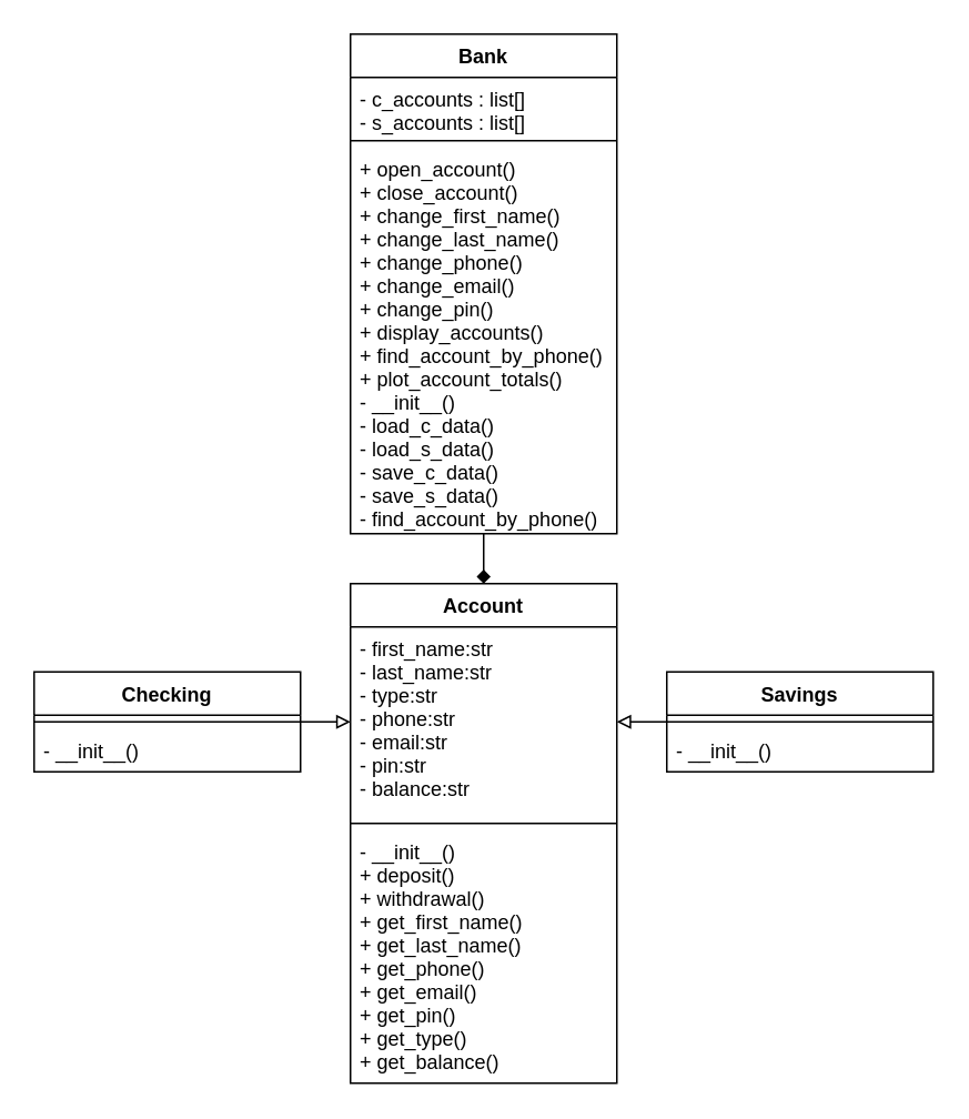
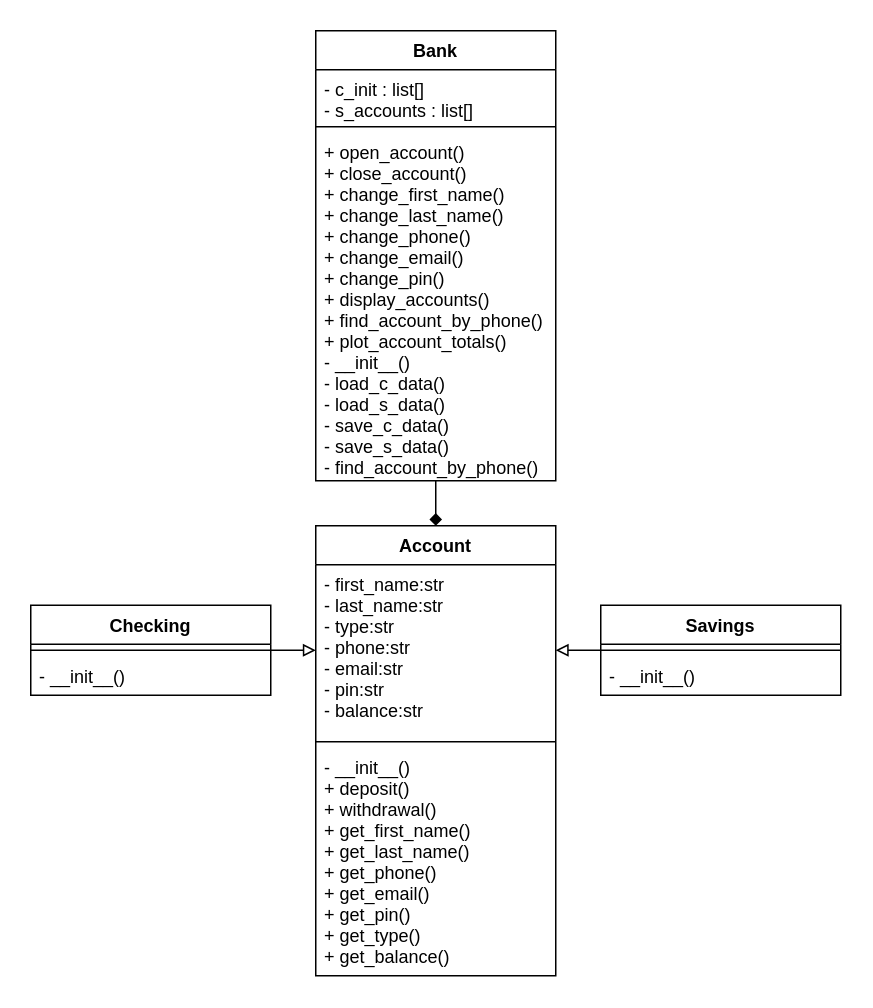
  <mxCell id="0" />
  <mxCell id="1" parent="0" />
  <mxCell id="2" value="Bank" style="swimlane;fontStyle=1;align=center;verticalAlign=top;childLayout=stackLayout;horizontal=1;startSize=26;horizontalStack=0;resizeParent=1;resizeParentMax=0;resizeLast=0;collapsible=1;marginBottom=0;" parent="1" vertex="1"><mxGeometry x="210" y="20" width="160" height="300" as="geometry" /></mxCell>
- <mxCell id="3" value="- c_accounts : list[]&#10;- s_accounts : list[]" style="text;strokeColor=none;fillColor=none;align=left;verticalAlign=top;spacingLeft=4;spacingRight=4;overflow=hidden;rotatable=0;points=[[0,0.5],[1,0.5]];portConstraint=eastwest;" parent="2" vertex="1"><mxGeometry y="26" width="160" height="34" as="geometry" /></mxCell>
+ <mxCell id="3" value="- c_init : list[]&#10;- s_accounts : list[]" style="text;strokeColor=none;fillColor=none;align=left;verticalAlign=top;spacingLeft=4;spacingRight=4;overflow=hidden;rotatable=0;points=[[0,0.5],[1,0.5]];portConstraint=eastwest;" parent="2" vertex="1"><mxGeometry y="26" width="160" height="34" as="geometry" /></mxCell>
  <mxCell id="4" value="" style="line;strokeWidth=1;fillColor=none;align=left;verticalAlign=middle;spacingTop=-1;spacingLeft=3;spacingRight=3;rotatable=0;labelPosition=right;points=[];portConstraint=eastwest;" parent="2" vertex="1"><mxGeometry y="60" width="160" height="8" as="geometry" /></mxCell>
  <mxCell id="5" value="+ open_account()&#10;+ close_account()&#10;+ change_first_name()&#10;+ change_last_name()&#10;+ change_phone()&#10;+ change_email()&#10;+ change_pin()&#10;+ display_accounts()&#10;+ find_account_by_phone()&#10;+ plot_account_totals()&#10;- __init__()&#10;- load_c_data()&#10;- load_s_data()&#10;- save_c_data()&#10;- save_s_data()&#10;- find_account_by_phone()" style="text;strokeColor=none;fillColor=none;align=left;verticalAlign=top;spacingLeft=4;spacingRight=4;overflow=hidden;rotatable=0;points=[[0,0.5],[1,0.5]];portConstraint=eastwest;" parent="2" vertex="1"><mxGeometry y="68" width="160" height="232" as="geometry" /></mxCell>
  <mxCell id="6" style="edgeStyle=orthogonalEdgeStyle;rounded=0;orthogonalLoop=1;jettySize=auto;html=1;entryX=0.5;entryY=0;entryDx=0;entryDy=0;endArrow=diamond;endFill=1;" parent="1" source="5" target="8" edge="1"><mxGeometry relative="1" as="geometry"><Array as="points"><mxPoint x="290" y="200" /><mxPoint x="290" y="200" /></Array></mxGeometry></mxCell>
  <mxCell id="7" style="edgeStyle=orthogonalEdgeStyle;rounded=0;orthogonalLoop=1;jettySize=auto;html=1;endArrow=block;endFill=0;" edge="1" parent="1" source="16" target="9"><mxGeometry relative="1" as="geometry"><mxPoint x="380" y="443" as="targetPoint" /></mxGeometry></mxCell>
  <mxCell id="8" value="Account" style="swimlane;fontStyle=1;align=center;verticalAlign=top;childLayout=stackLayout;horizontal=1;startSize=26;horizontalStack=0;resizeParent=1;resizeParentMax=0;resizeLast=0;collapsible=1;marginBottom=0;" parent="1" vertex="1"><mxGeometry x="210" y="350" width="160" height="300" as="geometry" /></mxCell>
  <mxCell id="9" value="- first_name:str&#10;- last_name:str&#10;- type:str&#10;- phone:str&#10;- email:str&#10;- pin:str&#10;- balance:str " style="text;strokeColor=none;fillColor=none;align=left;verticalAlign=top;spacingLeft=4;spacingRight=4;overflow=hidden;rotatable=0;points=[[0,0.5],[1,0.5]];portConstraint=eastwest;" parent="8" vertex="1"><mxGeometry y="26" width="160" height="114" as="geometry" /></mxCell>
  <mxCell id="10" value="" style="line;strokeWidth=1;fillColor=none;align=left;verticalAlign=middle;spacingTop=-1;spacingLeft=3;spacingRight=3;rotatable=0;labelPosition=right;points=[];portConstraint=eastwest;" parent="8" vertex="1"><mxGeometry y="140" width="160" height="8" as="geometry" /></mxCell>
  <mxCell id="11" value="- __init__()&#10;+ deposit()&#10;+ withdrawal()&#10;+ get_first_name()&#10;+ get_last_name()&#10;+ get_phone()&#10;+ get_email()&#10;+ get_pin()&#10;+ get_type()&#10;+ get_balance()" style="text;strokeColor=none;fillColor=none;align=left;verticalAlign=top;spacingLeft=4;spacingRight=4;overflow=hidden;rotatable=0;points=[[0,0.5],[1,0.5]];portConstraint=eastwest;" parent="8" vertex="1"><mxGeometry y="148" width="160" height="152" as="geometry" /></mxCell>
  <mxCell id="12" style="edgeStyle=orthogonalEdgeStyle;rounded=0;orthogonalLoop=1;jettySize=auto;html=1;entryX=0;entryY=0.5;entryDx=0;entryDy=0;endArrow=block;endFill=0;" edge="1" parent="1" source="13" target="9"><mxGeometry relative="1" as="geometry" /></mxCell>
  <mxCell id="13" value="Checking" style="swimlane;fontStyle=1;align=center;verticalAlign=top;childLayout=stackLayout;horizontal=1;startSize=26;horizontalStack=0;resizeParent=1;resizeParentMax=0;resizeLast=0;collapsible=1;marginBottom=0;" vertex="1" parent="1"><mxGeometry x="20" y="403" width="160" height="60" as="geometry" /></mxCell>
  <mxCell id="14" value="" style="line;strokeWidth=1;fillColor=none;align=left;verticalAlign=middle;spacingTop=-1;spacingLeft=3;spacingRight=3;rotatable=0;labelPosition=right;points=[];portConstraint=eastwest;" vertex="1" parent="13"><mxGeometry y="26" width="160" height="8" as="geometry" /></mxCell>
  <mxCell id="15" value="- __init__()" style="text;strokeColor=none;fillColor=none;align=left;verticalAlign=top;spacingLeft=4;spacingRight=4;overflow=hidden;rotatable=0;points=[[0,0.5],[1,0.5]];portConstraint=eastwest;" vertex="1" parent="13"><mxGeometry y="34" width="160" height="26" as="geometry" /></mxCell>
  <mxCell id="16" value="Savings" style="swimlane;fontStyle=1;align=center;verticalAlign=top;childLayout=stackLayout;horizontal=1;startSize=26;horizontalStack=0;resizeParent=1;resizeParentMax=0;resizeLast=0;collapsible=1;marginBottom=0;" vertex="1" parent="1"><mxGeometry x="400" y="403" width="160" height="60" as="geometry" /></mxCell>
  <mxCell id="17" value="" style="line;strokeWidth=1;fillColor=none;align=left;verticalAlign=middle;spacingTop=-1;spacingLeft=3;spacingRight=3;rotatable=0;labelPosition=right;points=[];portConstraint=eastwest;" vertex="1" parent="16"><mxGeometry y="26" width="160" height="8" as="geometry" /></mxCell>
  <mxCell id="18" value="- __init__()" style="text;strokeColor=none;fillColor=none;align=left;verticalAlign=top;spacingLeft=4;spacingRight=4;overflow=hidden;rotatable=0;points=[[0,0.5],[1,0.5]];portConstraint=eastwest;" vertex="1" parent="16"><mxGeometry y="34" width="160" height="26" as="geometry" /></mxCell>
